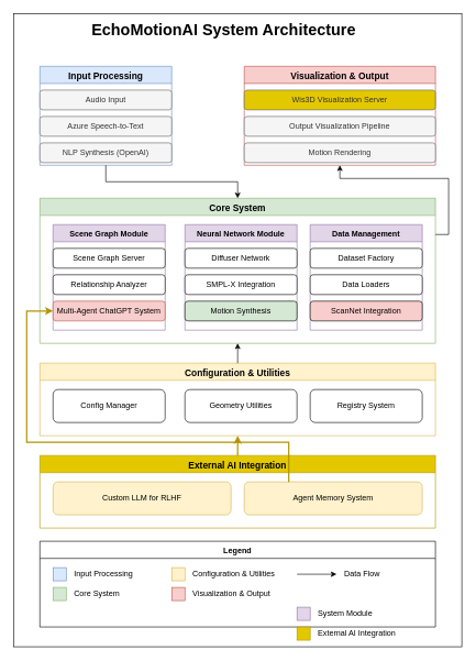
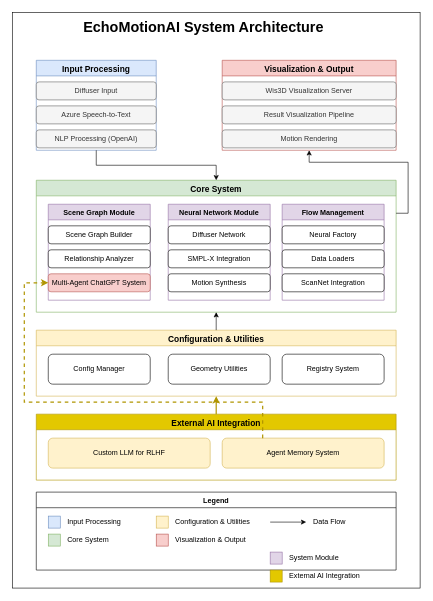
  <mxCell id="0" />
  <mxCell id="1" parent="0" />
  <mxCell id="2" value="" style="rounded=0;whiteSpace=wrap;html=1;" vertex="1" parent="1"><mxGeometry x="20" y="20" width="680" height="960" as="geometry" /></mxCell>
  <mxCell id="3" value="EchoMotionAI System Architecture" style="text;html=1;strokeColor=none;fillColor=none;align=center;verticalAlign=middle;whiteSpace=wrap;rounded=0;fontSize=24;fontStyle=1" parent="1" vertex="1"><mxGeometry x="109" y="25" width="460" height="40" as="geometry" /></mxCell>
  <mxCell id="4" value="Input Processing" style="swimlane;fontStyle=1;align=center;verticalAlign=top;childLayout=stackLayout;horizontal=1;startSize=26;horizontalStack=0;resizeParent=1;resizeParentMax=0;resizeLast=0;collapsible=0;marginBottom=0;fontSize=14;fillColor=#dae8fc;strokeColor=#6c8ebf;" parent="1" vertex="1"><mxGeometry x="60" y="100" width="200" height="150" as="geometry" /></mxCell>
- <mxCell id="5" value="Audio Input" style="rounded=1;whiteSpace=wrap;html=1;fontSize=12;glass=0;strokeWidth=1;shadow=0;fillColor=#f5f5f5;fontColor=#333333;strokeColor=#666666;" parent="4" vertex="1"><mxGeometry y="36" width="200" height="30" as="geometry" /></mxCell>
+ <mxCell id="5" value="Diffuser Input" style="rounded=1;whiteSpace=wrap;html=1;fontSize=12;glass=0;strokeWidth=1;shadow=0;fillColor=#f5f5f5;fontColor=#333333;strokeColor=#666666;" parent="4" vertex="1"><mxGeometry y="36" width="200" height="30" as="geometry" /></mxCell>
  <mxCell id="6" value="Azure Speech-to-Text" style="rounded=1;whiteSpace=wrap;html=1;fontSize=12;glass=0;strokeWidth=1;shadow=0;fillColor=#f5f5f5;fontColor=#333333;strokeColor=#666666;" parent="4" vertex="1"><mxGeometry y="76" width="200" height="30" as="geometry" /></mxCell>
- <mxCell id="7" value="NLP Synthesis (OpenAI)" style="rounded=1;whiteSpace=wrap;html=1;fontSize=12;glass=0;strokeWidth=1;shadow=0;fillColor=#f5f5f5;fontColor=#333333;strokeColor=#666666;" parent="4" vertex="1"><mxGeometry y="116" width="200" height="30" as="geometry" /></mxCell>
+ <mxCell id="7" value="NLP Processing (OpenAI)" style="rounded=1;whiteSpace=wrap;html=1;fontSize=12;glass=0;strokeWidth=1;shadow=0;fillColor=#f5f5f5;fontColor=#333333;strokeColor=#666666;" parent="4" vertex="1"><mxGeometry y="116" width="200" height="30" as="geometry" /></mxCell>
  <mxCell id="8" value="Core System" style="swimlane;fontStyle=1;align=center;verticalAlign=top;childLayout=stackLayout;horizontal=1;startSize=26;horizontalStack=0;resizeParent=1;resizeParentMax=0;resizeLast=0;collapsible=0;marginBottom=0;fontSize=14;fillColor=#d5e8d4;strokeColor=#82b366;" parent="1" vertex="1"><mxGeometry x="60" y="300" width="600" height="220" as="geometry" /></mxCell>
  <mxCell id="9" value="Scene Graph Module" style="swimlane;fontStyle=1;align=center;verticalAlign=top;childLayout=stackLayout;horizontal=1;startSize=26;horizontalStack=0;resizeParent=1;resizeParentMax=0;resizeLast=0;collapsible=0;marginBottom=0;fontSize=12;fillColor=#e1d5e7;strokeColor=#9673a6;" parent="8" vertex="1"><mxGeometry x="20" y="40" width="170" height="160" as="geometry" /></mxCell>
- <mxCell id="10" value="Scene Graph Server" style="rounded=1;whiteSpace=wrap;html=1;fontSize=12;glass=0;strokeWidth=1;shadow=0;" parent="9" vertex="1"><mxGeometry y="36" width="170" height="30" as="geometry" /></mxCell>
+ <mxCell id="10" value="Scene Graph Builder" style="rounded=1;whiteSpace=wrap;html=1;fontSize=12;glass=0;strokeWidth=1;shadow=0;" parent="9" vertex="1"><mxGeometry y="36" width="170" height="30" as="geometry" /></mxCell>
  <mxCell id="11" value="Relationship Analyzer" style="rounded=1;whiteSpace=wrap;html=1;fontSize=12;glass=0;strokeWidth=1;shadow=0;" parent="9" vertex="1"><mxGeometry y="76" width="170" height="30" as="geometry" /></mxCell>
  <mxCell id="12" value="Multi-Agent ChatGPT System" style="rounded=1;whiteSpace=wrap;html=1;fontSize=12;glass=0;strokeWidth=1;shadow=0;fillColor=#f8cecc;strokeColor=#b85450;" parent="9" vertex="1"><mxGeometry y="116" width="170" height="30" as="geometry" /></mxCell>
  <mxCell id="13" value="Neural Network Module" style="swimlane;fontStyle=1;align=center;verticalAlign=top;childLayout=stackLayout;horizontal=1;startSize=26;horizontalStack=0;resizeParent=1;resizeParentMax=0;resizeLast=0;collapsible=0;marginBottom=0;fontSize=12;fillColor=#e1d5e7;strokeColor=#9673a6;" parent="8" vertex="1"><mxGeometry x="220" y="40" width="170" height="160" as="geometry" /></mxCell>
  <mxCell id="14" value="Diffuser Network" style="rounded=1;whiteSpace=wrap;html=1;fontSize=12;glass=0;strokeWidth=1;shadow=0;" parent="13" vertex="1"><mxGeometry y="36" width="170" height="30" as="geometry" /></mxCell>
  <mxCell id="15" value="SMPL-X Integration" style="rounded=1;whiteSpace=wrap;html=1;fontSize=12;glass=0;strokeWidth=1;shadow=0;" parent="13" vertex="1"><mxGeometry y="76" width="170" height="30" as="geometry" /></mxCell>
- <mxCell id="16" value="Motion Synthesis" style="rounded=1;whiteSpace=wrap;html=1;fontSize=12;glass=0;strokeWidth=1;shadow=0;fillColor=#d5e8d4;" parent="13" vertex="1"><mxGeometry y="116" width="170" height="30" as="geometry" /></mxCell>
- <mxCell id="17" value="Data Management" style="swimlane;fontStyle=1;align=center;verticalAlign=top;childLayout=stackLayout;horizontal=1;startSize=26;horizontalStack=0;resizeParent=1;resizeParentMax=0;resizeLast=0;collapsible=0;marginBottom=0;fontSize=12;fillColor=#e1d5e7;strokeColor=#9673a6;" parent="8" vertex="1"><mxGeometry x="410" y="40" width="170" height="160" as="geometry" /></mxCell>
- <mxCell id="18" value="Dataset Factory" style="rounded=1;whiteSpace=wrap;html=1;fontSize=12;glass=0;strokeWidth=1;shadow=0;" parent="17" vertex="1"><mxGeometry y="36" width="170" height="30" as="geometry" /></mxCell>
+ <mxCell id="16" value="Motion Synthesis" style="rounded=1;whiteSpace=wrap;html=1;fontSize=12;glass=0;strokeWidth=1;shadow=0;" parent="13" vertex="1"><mxGeometry y="116" width="170" height="30" as="geometry" /></mxCell>
+ <mxCell id="17" value="Flow Management" style="swimlane;fontStyle=1;align=center;verticalAlign=top;childLayout=stackLayout;horizontal=1;startSize=26;horizontalStack=0;resizeParent=1;resizeParentMax=0;resizeLast=0;collapsible=0;marginBottom=0;fontSize=12;fillColor=#e1d5e7;strokeColor=#9673a6;" parent="8" vertex="1"><mxGeometry x="410" y="40" width="170" height="160" as="geometry" /></mxCell>
+ <mxCell id="18" value="Neural Factory" style="rounded=1;whiteSpace=wrap;html=1;fontSize=12;glass=0;strokeWidth=1;shadow=0;" parent="17" vertex="1"><mxGeometry y="36" width="170" height="30" as="geometry" /></mxCell>
  <mxCell id="19" value="Data Loaders" style="rounded=1;whiteSpace=wrap;html=1;fontSize=12;glass=0;strokeWidth=1;shadow=0;" parent="17" vertex="1"><mxGeometry y="76" width="170" height="30" as="geometry" /></mxCell>
- <mxCell id="20" value="ScanNet Integration" style="rounded=1;whiteSpace=wrap;html=1;fontSize=12;glass=0;strokeWidth=1;shadow=0;fillColor=#f8cecc;" parent="17" vertex="1"><mxGeometry y="116" width="170" height="30" as="geometry" /></mxCell>
+ <mxCell id="20" value="ScanNet Integration" style="rounded=1;whiteSpace=wrap;html=1;fontSize=12;glass=0;strokeWidth=1;shadow=0;" parent="17" vertex="1"><mxGeometry y="116" width="170" height="30" as="geometry" /></mxCell>
  <mxCell id="21" value="Configuration &amp; Utilities" style="swimlane;fontStyle=1;align=center;verticalAlign=top;childLayout=stackLayout;horizontal=1;startSize=26;horizontalStack=0;resizeParent=1;resizeParentMax=0;resizeLast=0;collapsible=0;marginBottom=0;fontSize=14;fillColor=#fff2cc;strokeColor=#d6b656;" parent="1" vertex="1"><mxGeometry x="60" y="550" width="600" height="110" as="geometry" /></mxCell>
  <mxCell id="22" value="Config Manager" style="rounded=1;whiteSpace=wrap;html=1;fontSize=12;glass=0;strokeWidth=1;shadow=0;" parent="21" vertex="1"><mxGeometry x="20" y="40" width="170" height="50" as="geometry" /></mxCell>
  <mxCell id="23" value="Geometry Utilities" style="rounded=1;whiteSpace=wrap;html=1;fontSize=12;glass=0;strokeWidth=1;shadow=0;" parent="21" vertex="1"><mxGeometry x="220" y="40" width="170" height="50" as="geometry" /></mxCell>
  <mxCell id="24" value="Registry System" style="rounded=1;whiteSpace=wrap;html=1;fontSize=12;glass=0;strokeWidth=1;shadow=0;" parent="21" vertex="1"><mxGeometry x="410" y="40" width="170" height="50" as="geometry" /></mxCell>
  <mxCell id="25" value="External AI Integration" style="swimlane;fontStyle=1;align=center;verticalAlign=top;childLayout=stackLayout;horizontal=1;startSize=26;horizontalStack=0;resizeParent=1;resizeParentMax=0;resizeLast=0;collapsible=0;marginBottom=0;fontSize=14;fillColor=#e3c800;strokeColor=#B09500;fontColor=#000000;" parent="1" vertex="1"><mxGeometry x="60" y="690" width="600" height="110" as="geometry" /></mxCell>
  <mxCell id="26" value="Custom LLM for RLHF" style="rounded=1;whiteSpace=wrap;html=1;fontSize=12;glass=0;strokeWidth=1;shadow=0;fillColor=#fff2cc;strokeColor=#d6b656;" parent="25" vertex="1"><mxGeometry x="20" y="40" width="270" height="50" as="geometry" /></mxCell>
  <mxCell id="27" value="Agent Memory System" style="rounded=1;whiteSpace=wrap;html=1;fontSize=12;glass=0;strokeWidth=1;shadow=0;fillColor=#fff2cc;strokeColor=#d6b656;" parent="25" vertex="1"><mxGeometry x="310" y="40" width="270" height="50" as="geometry" /></mxCell>
  <mxCell id="28" value="Visualization &amp; Output" style="swimlane;fontStyle=1;align=center;verticalAlign=top;childLayout=stackLayout;horizontal=1;startSize=26;horizontalStack=0;resizeParent=1;resizeParentMax=0;resizeLast=0;collapsible=0;marginBottom=0;fontSize=14;fillColor=#f8cecc;strokeColor=#b85450;" parent="1" vertex="1"><mxGeometry x="370" y="100" width="290" height="150" as="geometry" /></mxCell>
- <mxCell id="29" value="Wis3D Visualization Server" style="rounded=1;whiteSpace=wrap;html=1;fontSize=12;glass=0;strokeWidth=1;shadow=0;fillColor=#e3c800;fontColor=#333333;strokeColor=#666666;" parent="28" vertex="1"><mxGeometry y="36" width="290" height="30" as="geometry" /></mxCell>
- <mxCell id="30" value="Output Visualization Pipeline" style="rounded=1;whiteSpace=wrap;html=1;fontSize=12;glass=0;strokeWidth=1;shadow=0;fillColor=#f5f5f5;fontColor=#333333;strokeColor=#666666;" parent="28" vertex="1"><mxGeometry y="76" width="290" height="30" as="geometry" /></mxCell>
+ <mxCell id="29" value="Wis3D Visualization Server" style="rounded=1;whiteSpace=wrap;html=1;fontSize=12;glass=0;strokeWidth=1;shadow=0;fillColor=#f5f5f5;fontColor=#333333;strokeColor=#666666;" parent="28" vertex="1"><mxGeometry y="36" width="290" height="30" as="geometry" /></mxCell>
+ <mxCell id="30" value="Result Visualization Pipeline" style="rounded=1;whiteSpace=wrap;html=1;fontSize=12;glass=0;strokeWidth=1;shadow=0;fillColor=#f5f5f5;fontColor=#333333;strokeColor=#666666;" parent="28" vertex="1"><mxGeometry y="76" width="290" height="30" as="geometry" /></mxCell>
  <mxCell id="31" value="Motion Rendering" style="rounded=1;whiteSpace=wrap;html=1;fontSize=12;glass=0;strokeWidth=1;shadow=0;fillColor=#f5f5f5;fontColor=#333333;strokeColor=#666666;" parent="28" vertex="1"><mxGeometry y="116" width="290" height="30" as="geometry" /></mxCell>
  <mxCell id="32" style="edgeStyle=orthogonalEdgeStyle;rounded=0;orthogonalLoop=1;jettySize=auto;html=1;exitX=0.5;exitY=1;exitDx=0;exitDy=0;entryX=0.5;entryY=0;entryDx=0;entryDy=0;startArrow=none;startFill=0;endArrow=classic;endFill=1;" parent="1" source="4" target="8" edge="1"><mxGeometry relative="1" as="geometry" /></mxCell>
  <mxCell id="33" style="edgeStyle=orthogonalEdgeStyle;rounded=0;orthogonalLoop=1;jettySize=auto;html=1;exitX=1;exitY=0.25;exitDx=0;exitDy=0;entryX=0.5;entryY=1;entryDx=0;entryDy=0;startArrow=none;startFill=0;endArrow=classic;endFill=1;" parent="1" source="8" target="28" edge="1"><mxGeometry relative="1" as="geometry"><Array as="points"><mxPoint x="680" y="355" /><mxPoint x="680" y="270" /><mxPoint x="515" y="270" /></Array></mxGeometry></mxCell>
  <mxCell id="34" style="edgeStyle=orthogonalEdgeStyle;rounded=0;orthogonalLoop=1;jettySize=auto;html=1;exitX=0.5;exitY=0;exitDx=0;exitDy=0;entryX=0.5;entryY=1;entryDx=0;entryDy=0;startArrow=none;startFill=0;endArrow=classic;endFill=1;" parent="1" source="21" target="8" edge="1"><mxGeometry relative="1" as="geometry" /></mxCell>
  <mxCell id="35" style="edgeStyle=orthogonalEdgeStyle;rounded=0;orthogonalLoop=1;jettySize=auto;html=1;exitX=0.5;exitY=0;exitDx=0;exitDy=0;entryX=0.5;entryY=1;entryDx=0;entryDy=0;startArrow=none;startFill=0;endArrow=classic;endFill=1;strokeColor=#B09500;strokeWidth=2;" parent="1" source="25" target="21" edge="1"><mxGeometry relative="1" as="geometry" /></mxCell>
- <mxCell id="36" style="edgeStyle=orthogonalEdgeStyle;rounded=0;orthogonalLoop=1;jettySize=auto;html=1;exitX=0.25;exitY=0;exitDx=0;exitDy=0;entryX=0;entryY=0.5;entryDx=0;entryDy=0;startArrow=none;startFill=0;endArrow=classic;endFill=1;strokeColor=#B09500;strokeWidth=2;dashed=0;" parent="1" source="27" target="12" edge="1"><mxGeometry relative="1" as="geometry"><Array as="points"><mxPoint x="317" y="670" /><mxPoint x="40" y="670" /><mxPoint x="40" y="416" /></Array></mxGeometry></mxCell>
+ <mxCell id="36" style="edgeStyle=orthogonalEdgeStyle;rounded=0;orthogonalLoop=1;jettySize=auto;html=1;exitX=0.25;exitY=0;exitDx=0;exitDy=0;entryX=0;entryY=0.5;entryDx=0;entryDy=0;startArrow=none;startFill=0;endArrow=classic;endFill=1;strokeColor=#B09500;strokeWidth=2;dashed=1;" parent="1" source="27" target="12" edge="1"><mxGeometry relative="1" as="geometry"><Array as="points"><mxPoint x="317" y="670" /><mxPoint x="40" y="670" /><mxPoint x="40" y="416" /></Array></mxGeometry></mxCell>
  <mxCell id="37" value="Legend" style="swimlane;fontStyle=1;align=center;verticalAlign=top;childLayout=stackLayout;horizontal=1;startSize=26;horizontalStack=0;resizeParent=1;resizeParentMax=0;resizeLast=0;collapsible=0;marginBottom=0;fontSize=12;" parent="1" vertex="1"><mxGeometry x="60" y="820" width="600" height="130" as="geometry" /></mxCell>
  <mxCell id="38" value="" style="rounded=0;whiteSpace=wrap;html=1;fontSize=12;glass=0;strokeWidth=1;shadow=0;fillColor=#dae8fc;strokeColor=#6c8ebf;" parent="37" vertex="1"><mxGeometry x="20" y="40" width="20" height="20" as="geometry" /></mxCell>
  <mxCell id="39" value="Input Processing" style="text;html=1;align=left;verticalAlign=middle;resizable=0;points=[];autosize=1;strokeColor=none;fillColor=none;fontSize=12;" parent="37" vertex="1"><mxGeometry x="50" y="35" width="120" height="30" as="geometry" /></mxCell>
  <mxCell id="40" value="" style="rounded=0;whiteSpace=wrap;html=1;fontSize=12;glass=0;strokeWidth=1;shadow=0;fillColor=#d5e8d4;strokeColor=#82b366;" parent="37" vertex="1"><mxGeometry x="20" y="70" width="20" height="20" as="geometry" /></mxCell>
  <mxCell id="41" value="Core System" style="text;html=1;align=left;verticalAlign=middle;resizable=0;points=[];autosize=1;strokeColor=none;fillColor=none;fontSize=12;" parent="37" vertex="1"><mxGeometry x="50" y="65" width="90" height="30" as="geometry" /></mxCell>
  <mxCell id="42" value="" style="rounded=0;whiteSpace=wrap;html=1;fontSize=12;glass=0;strokeWidth=1;shadow=0;fillColor=#fff2cc;strokeColor=#d6b656;" parent="37" vertex="1"><mxGeometry x="200" y="40" width="20" height="20" as="geometry" /></mxCell>
  <mxCell id="43" value="Configuration &amp; Utilities" style="text;html=1;align=left;verticalAlign=middle;resizable=0;points=[];autosize=1;strokeColor=none;fillColor=none;fontSize=12;" parent="37" vertex="1"><mxGeometry x="230" y="35" width="150" height="30" as="geometry" /></mxCell>
  <mxCell id="44" value="" style="rounded=0;whiteSpace=wrap;html=1;fontSize=12;glass=0;strokeWidth=1;shadow=0;fillColor=#f8cecc;strokeColor=#b85450;" parent="37" vertex="1"><mxGeometry x="200" y="70" width="20" height="20" as="geometry" /></mxCell>
  <mxCell id="45" value="Visualization &amp; Output" style="text;html=1;align=left;verticalAlign=middle;resizable=0;points=[];autosize=1;strokeColor=none;fillColor=none;fontSize=12;" parent="37" vertex="1"><mxGeometry x="230" y="65" width="140" height="30" as="geometry" /></mxCell>
  <mxCell id="46" value="" style="endArrow=classic;html=1;rounded=0;" parent="37" edge="1"><mxGeometry width="50" height="50" relative="1" as="geometry"><mxPoint x="390" y="50" as="sourcePoint" /><mxPoint x="450" y="50" as="targetPoint" /></mxGeometry></mxCell>
  <mxCell id="47" value="Data Flow" style="text;html=1;align=left;verticalAlign=middle;resizable=0;points=[];autosize=1;strokeColor=none;fillColor=none;fontSize=12;" parent="37" vertex="1"><mxGeometry x="460" y="35" width="80" height="30" as="geometry" /></mxCell>
  <mxCell id="48" value="" style="rounded=0;whiteSpace=wrap;html=1;fontSize=12;glass=0;strokeWidth=1;shadow=0;fillColor=#e1d5e7;strokeColor=#9673a6;" parent="37" vertex="1"><mxGeometry x="390" y="100" width="20" height="20" as="geometry" /></mxCell>
  <mxCell id="49" value="System Module" style="text;html=1;align=left;verticalAlign=middle;resizable=0;points=[];autosize=1;strokeColor=none;fillColor=none;fontSize=12;" parent="37" vertex="1"><mxGeometry x="420" y="95" width="110" height="30" as="geometry" /></mxCell>
  <mxCell id="50" value="" style="rounded=0;whiteSpace=wrap;html=1;fontSize=12;glass=0;strokeWidth=1;shadow=0;fillColor=#e3c800;strokeColor=#B09500;" parent="37" vertex="1"><mxGeometry x="390" y="130" width="20" height="20" as="geometry" /></mxCell>
  <mxCell id="51" value="External AI Integration" style="text;html=1;align=left;verticalAlign=middle;resizable=0;points=[];autosize=1;strokeColor=none;fillColor=none;fontSize=12;" parent="37" vertex="1"><mxGeometry x="420" y="125" width="140" height="30" as="geometry" /></mxCell>
